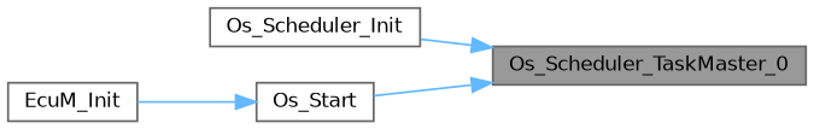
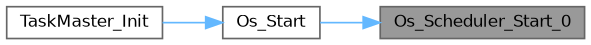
  digraph {
    rankdir=RL
    node [color=grey40 fillcolor=white fontname=Helvetica fontsize=10 shape=box style=filled]
    edge [color=steelblue1 dir=back fontname=Helvetica fontsize=10 labelfontname=Helvetica labelfontsize=10 style=solid]
-   n1 [color=gray40 fillcolor=grey60 fontcolor=black height=0.2 label=Os_Scheduler_TaskMaster_0 width=0.4]
-   n2 [height=0.2 label=Os_Scheduler_Init width=0.4]
+   n1 [color=gray40 fillcolor=grey60 fontcolor=black height=0.2 label=Os_Scheduler_Start_0 width=0.4]
    n3 [height=0.2 label=Os_Start width=0.4]
-   n4 [height=0.2 label=EcuM_Init width=0.4]
-   n1 -> n2
+   n4 [height=0.2 label=TaskMaster_Init width=0.4]
    n1 -> n3
    n3 -> n4
  }
